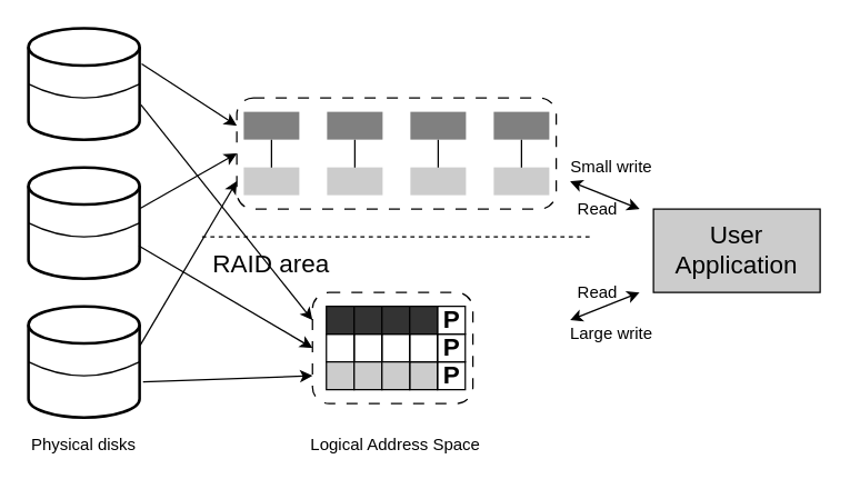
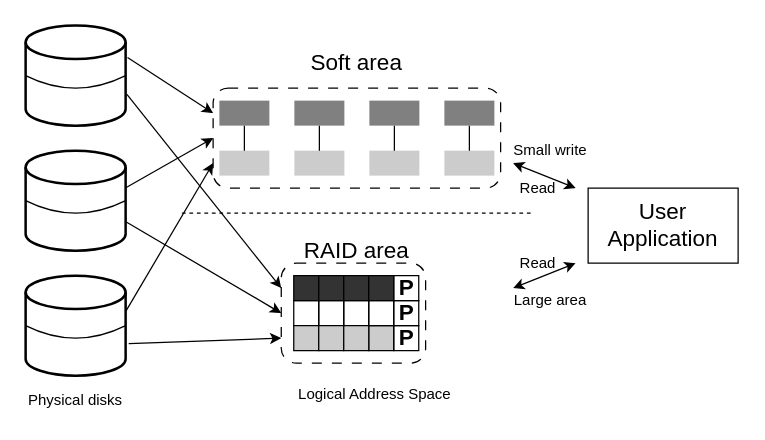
  <mxCell id="0" />
  <mxCell id="1" parent="0" />
  <mxCell id="2" value="" style="curved=1;endArrow=none;html=1;rounded=0;endFill=0;exitX=0;exitY=0.5;exitDx=0;exitDy=0;exitPerimeter=0;entryX=1;entryY=0.5;entryDx=0;entryDy=0;entryPerimeter=0;" edge="1" parent="1" source="3" target="3"><mxGeometry width="50" height="50" relative="1" as="geometry"><mxPoint x="180" y="170" as="sourcePoint" /><mxPoint x="280" y="170" as="targetPoint" /><Array as="points"><mxPoint x="60" y="80" /></Array></mxGeometry></mxCell>
  <mxCell id="3" value="" style="strokeWidth=2;html=1;shape=mxgraph.flowchart.database;whiteSpace=wrap;fillColor=none;" vertex="1" parent="1"><mxGeometry x="20" y="20" width="80" height="80" as="geometry" /></mxCell>
  <mxCell id="4" value="" style="curved=1;endArrow=none;html=1;rounded=0;endFill=0;exitX=0;exitY=0.5;exitDx=0;exitDy=0;exitPerimeter=0;entryX=1;entryY=0.5;entryDx=0;entryDy=0;entryPerimeter=0;" edge="1" parent="1" source="5" target="5"><mxGeometry width="50" height="50" relative="1" as="geometry"><mxPoint x="180" y="270" as="sourcePoint" /><mxPoint x="280" y="270" as="targetPoint" /><Array as="points"><mxPoint x="60" y="180" /></Array></mxGeometry></mxCell>
  <mxCell id="5" value="" style="strokeWidth=2;html=1;shape=mxgraph.flowchart.database;whiteSpace=wrap;fillColor=none;" vertex="1" parent="1"><mxGeometry x="20" y="120" width="80" height="80" as="geometry" /></mxCell>
  <mxCell id="6" value="" style="curved=1;endArrow=none;html=1;rounded=0;endFill=0;exitX=0;exitY=0.5;exitDx=0;exitDy=0;exitPerimeter=0;entryX=1;entryY=0.5;entryDx=0;entryDy=0;entryPerimeter=0;" edge="1" parent="1" source="7" target="7"><mxGeometry width="50" height="50" relative="1" as="geometry"><mxPoint x="180" y="370" as="sourcePoint" /><mxPoint x="280" y="370" as="targetPoint" /><Array as="points"><mxPoint x="60" y="280" /></Array></mxGeometry></mxCell>
  <mxCell id="7" value="" style="strokeWidth=2;html=1;shape=mxgraph.flowchart.database;whiteSpace=wrap;fillColor=none;" vertex="1" parent="1"><mxGeometry x="20" y="220" width="80" height="80" as="geometry" /></mxCell>
  <mxCell id="8" value="" style="rounded=0;whiteSpace=wrap;html=1;strokeColor=none;gradientColor=none;fillColor=#808080;" vertex="1" parent="1"><mxGeometry x="175" y="80" width="40" height="20" as="geometry" /></mxCell>
  <mxCell id="9" value="" style="rounded=0;whiteSpace=wrap;html=1;strokeColor=none;gradientColor=none;fillColor=#CCCCCC;" vertex="1" parent="1"><mxGeometry x="175" y="120" width="40" height="20" as="geometry" /></mxCell>
  <mxCell id="10" value="" style="endArrow=none;html=1;rounded=0;entryX=0.5;entryY=1;entryDx=0;entryDy=0;exitX=0.5;exitY=0;exitDx=0;exitDy=0;" edge="1" parent="1" source="9" target="8"><mxGeometry width="50" height="50" relative="1" as="geometry"><mxPoint x="215" y="160" as="sourcePoint" /><mxPoint x="265" y="110" as="targetPoint" /></mxGeometry></mxCell>
  <mxCell id="11" value="" style="rounded=0;whiteSpace=wrap;html=1;strokeColor=none;gradientColor=none;fillColor=#808080;" vertex="1" parent="1"><mxGeometry x="235" y="80" width="40" height="20" as="geometry" /></mxCell>
  <mxCell id="12" value="" style="rounded=0;whiteSpace=wrap;html=1;strokeColor=none;gradientColor=none;fillColor=#CCCCCC;" vertex="1" parent="1"><mxGeometry x="235" y="120" width="40" height="20" as="geometry" /></mxCell>
  <mxCell id="13" value="" style="endArrow=none;html=1;rounded=0;entryX=0.5;entryY=1;entryDx=0;entryDy=0;exitX=0.5;exitY=0;exitDx=0;exitDy=0;" edge="1" parent="1" source="12" target="11"><mxGeometry width="50" height="50" relative="1" as="geometry"><mxPoint x="275" y="160" as="sourcePoint" /><mxPoint x="325" y="110" as="targetPoint" /></mxGeometry></mxCell>
  <mxCell id="14" value="" style="rounded=0;whiteSpace=wrap;html=1;strokeColor=none;gradientColor=none;fillColor=#808080;" vertex="1" parent="1"><mxGeometry x="295" y="80" width="40" height="20" as="geometry" /></mxCell>
  <mxCell id="15" value="" style="rounded=0;whiteSpace=wrap;html=1;strokeColor=none;gradientColor=none;fillColor=#CCCCCC;" vertex="1" parent="1"><mxGeometry x="295" y="120" width="40" height="20" as="geometry" /></mxCell>
  <mxCell id="16" value="" style="endArrow=none;html=1;rounded=0;entryX=0.5;entryY=1;entryDx=0;entryDy=0;exitX=0.5;exitY=0;exitDx=0;exitDy=0;" edge="1" parent="1" source="15" target="14"><mxGeometry width="50" height="50" relative="1" as="geometry"><mxPoint x="335" y="160" as="sourcePoint" /><mxPoint x="385" y="110" as="targetPoint" /></mxGeometry></mxCell>
  <mxCell id="17" value="" style="rounded=0;whiteSpace=wrap;html=1;strokeColor=none;gradientColor=none;fillColor=#808080;" vertex="1" parent="1"><mxGeometry x="355" y="80" width="40" height="20" as="geometry" /></mxCell>
  <mxCell id="18" value="" style="rounded=0;whiteSpace=wrap;html=1;strokeColor=none;gradientColor=none;fillColor=#CCCCCC;" vertex="1" parent="1"><mxGeometry x="355" y="120" width="40" height="20" as="geometry" /></mxCell>
  <mxCell id="19" value="" style="endArrow=none;html=1;rounded=0;entryX=0.5;entryY=1;entryDx=0;entryDy=0;exitX=0.5;exitY=0;exitDx=0;exitDy=0;" edge="1" parent="1" source="18" target="17"><mxGeometry width="50" height="50" relative="1" as="geometry"><mxPoint x="395" y="160" as="sourcePoint" /><mxPoint x="445" y="110" as="targetPoint" /></mxGeometry></mxCell>
+ <mxCell id="20" value="Soft area" style="rounded=0;whiteSpace=wrap;html=1;fillColor=none;strokeColor=none;fontSize=18;" vertex="1" parent="1"><mxGeometry x="244.5" y="40" width="80" height="20" as="geometry" /></mxCell>
  <mxCell id="21" value="" style="rounded=0;whiteSpace=wrap;html=1;strokeColor=default;fillColor=#CCCCCC;" vertex="1" parent="1"><mxGeometry x="294.5" y="260" width="20" height="20" as="geometry" /></mxCell>
  <mxCell id="22" value="" style="rounded=0;whiteSpace=wrap;html=1;strokeColor=default;fillColor=#333333;" vertex="1" parent="1"><mxGeometry x="234.5" y="220" width="20" height="20" as="geometry" /></mxCell>
  <mxCell id="23" value="" style="rounded=0;whiteSpace=wrap;html=1;strokeColor=default;fillColor=none;fontSize=18;fontStyle=1" vertex="1" parent="1"><mxGeometry x="234.5" y="240" width="20" height="20" as="geometry" /></mxCell>
  <mxCell id="24" value="P" style="rounded=0;whiteSpace=wrap;html=1;strokeColor=default;fillColor=none;fontSize=18;fontStyle=1" vertex="1" parent="1"><mxGeometry x="314.5" y="220" width="20" height="20" as="geometry" /></mxCell>
- <mxCell id="25" value="RAID area" style="rounded=0;whiteSpace=wrap;html=1;fillColor=none;strokeColor=none;fontSize=18;" vertex="1" parent="1"><mxGeometry x="144.5" y="180" width="100" height="20" as="geometry" /></mxCell>
+ <mxCell id="25" value="RAID area" style="rounded=0;whiteSpace=wrap;html=1;fillColor=none;strokeColor=none;fontSize=18;" vertex="1" parent="1"><mxGeometry x="234.5" y="190" width="100" height="20" as="geometry" /></mxCell>
  <mxCell id="26" value="" style="rounded=0;whiteSpace=wrap;html=1;strokeColor=default;fillColor=#333333;" vertex="1" parent="1"><mxGeometry x="254.5" y="220" width="20" height="20" as="geometry" /></mxCell>
  <mxCell id="27" value="" style="rounded=0;whiteSpace=wrap;html=1;strokeColor=default;fillColor=#333333;" vertex="1" parent="1"><mxGeometry x="274.5" y="220" width="20" height="20" as="geometry" /></mxCell>
  <mxCell id="28" value="" style="rounded=0;whiteSpace=wrap;html=1;strokeColor=default;fillColor=#333333;" vertex="1" parent="1"><mxGeometry x="294.5" y="220" width="20" height="20" as="geometry" /></mxCell>
  <mxCell id="29" value="P" style="rounded=0;whiteSpace=wrap;html=1;strokeColor=default;fillColor=none;fontSize=18;fontStyle=1" vertex="1" parent="1"><mxGeometry x="314.5" y="260" width="20" height="20" as="geometry" /></mxCell>
  <mxCell id="30" value="P" style="rounded=0;whiteSpace=wrap;html=1;strokeColor=default;fillColor=none;fontSize=18;fontStyle=1" vertex="1" parent="1"><mxGeometry x="314.5" y="240" width="20" height="20" as="geometry" /></mxCell>
  <mxCell id="31" value="" style="rounded=0;whiteSpace=wrap;html=1;strokeColor=default;fillColor=none;fontSize=18;fontStyle=1" vertex="1" parent="1"><mxGeometry x="254.5" y="240" width="20" height="20" as="geometry" /></mxCell>
  <mxCell id="32" value="" style="rounded=0;whiteSpace=wrap;html=1;strokeColor=default;fillColor=none;fontSize=18;fontStyle=1" vertex="1" parent="1"><mxGeometry x="274.5" y="240" width="20" height="20" as="geometry" /></mxCell>
  <mxCell id="33" value="" style="rounded=0;whiteSpace=wrap;html=1;strokeColor=default;fillColor=none;fontSize=18;fontStyle=1" vertex="1" parent="1"><mxGeometry x="294.5" y="240" width="20" height="20" as="geometry" /></mxCell>
  <mxCell id="34" value="" style="rounded=0;whiteSpace=wrap;html=1;strokeColor=default;fillColor=#CCCCCC;" vertex="1" parent="1"><mxGeometry x="234.5" y="260" width="20" height="20" as="geometry" /></mxCell>
  <mxCell id="35" value="" style="rounded=0;whiteSpace=wrap;html=1;strokeColor=default;fillColor=#CCCCCC;" vertex="1" parent="1"><mxGeometry x="254.5" y="260" width="20" height="20" as="geometry" /></mxCell>
  <mxCell id="36" value="" style="rounded=0;whiteSpace=wrap;html=1;strokeColor=default;fillColor=#CCCCCC;" vertex="1" parent="1"><mxGeometry x="274.5" y="260" width="20" height="20" as="geometry" /></mxCell>
  <mxCell id="37" value="" style="endArrow=none;dashed=1;html=1;rounded=0;" edge="1" parent="1"><mxGeometry width="50" height="50" relative="1" as="geometry"><mxPoint x="145" y="170" as="sourcePoint" /><mxPoint x="425" y="170" as="targetPoint" /></mxGeometry></mxCell>
  <mxCell id="38" value="" style="rounded=1;whiteSpace=wrap;html=1;fillColor=none;dashed=1;dashPattern=8 8;" vertex="1" parent="1"><mxGeometry x="170" y="70" width="230" height="80" as="geometry" /></mxCell>
  <mxCell id="39" value="" style="endArrow=classic;html=1;rounded=0;exitX=1.019;exitY=0.319;exitDx=0;exitDy=0;exitPerimeter=0;entryX=0;entryY=0.25;entryDx=0;entryDy=0;" edge="1" parent="1" source="3" target="38"><mxGeometry width="50" height="50" relative="1" as="geometry"><mxPoint x="320" y="320" as="sourcePoint" /><mxPoint x="370" y="270" as="targetPoint" /></mxGeometry></mxCell>
  <mxCell id="40" value="" style="rounded=1;whiteSpace=wrap;html=1;fillColor=none;dashed=1;dashPattern=8 8;" vertex="1" parent="1"><mxGeometry x="224.5" y="210" width="115.5" height="80" as="geometry" /></mxCell>
  <mxCell id="41" value="" style="endArrow=classic;html=1;rounded=0;exitX=1.006;exitY=0.369;exitDx=0;exitDy=0;exitPerimeter=0;entryX=0;entryY=0.5;entryDx=0;entryDy=0;" edge="1" parent="1" source="5" target="38"><mxGeometry width="50" height="50" relative="1" as="geometry"><mxPoint x="320" y="320" as="sourcePoint" /><mxPoint x="370" y="270" as="targetPoint" /></mxGeometry></mxCell>
  <mxCell id="42" value="" style="endArrow=classic;html=1;rounded=0;exitX=1.006;exitY=0.35;exitDx=0;exitDy=0;exitPerimeter=0;entryX=0;entryY=0.75;entryDx=0;entryDy=0;" edge="1" parent="1" source="7" target="38"><mxGeometry width="50" height="50" relative="1" as="geometry"><mxPoint x="320" y="320" as="sourcePoint" /><mxPoint x="370" y="270" as="targetPoint" /></mxGeometry></mxCell>
  <mxCell id="43" value="" style="endArrow=classic;html=1;rounded=0;exitX=1.031;exitY=0.681;exitDx=0;exitDy=0;exitPerimeter=0;entryX=0;entryY=0.75;entryDx=0;entryDy=0;" edge="1" parent="1" source="7" target="40"><mxGeometry width="50" height="50" relative="1" as="geometry"><mxPoint x="320" y="320" as="sourcePoint" /><mxPoint x="370" y="270" as="targetPoint" /></mxGeometry></mxCell>
  <mxCell id="44" value="" style="endArrow=classic;html=1;rounded=0;exitX=0.994;exitY=0.706;exitDx=0;exitDy=0;exitPerimeter=0;entryX=0;entryY=0.5;entryDx=0;entryDy=0;" edge="1" parent="1" source="5" target="40"><mxGeometry width="50" height="50" relative="1" as="geometry"><mxPoint x="320" y="320" as="sourcePoint" /><mxPoint x="370" y="270" as="targetPoint" /></mxGeometry></mxCell>
  <mxCell id="45" value="" style="endArrow=classic;html=1;rounded=0;exitX=1.013;exitY=0.688;exitDx=0;exitDy=0;exitPerimeter=0;entryX=0;entryY=0.25;entryDx=0;entryDy=0;" edge="1" parent="1" source="3" target="40"><mxGeometry width="50" height="50" relative="1" as="geometry"><mxPoint x="320" y="320" as="sourcePoint" /><mxPoint x="370" y="270" as="targetPoint" /></mxGeometry></mxCell>
- <mxCell id="46" value="User Application" style="rounded=0;whiteSpace=wrap;html=1;fontSize=18;fillColor=#cccccc;" vertex="1" parent="1"><mxGeometry x="470" y="150" width="120" height="60" as="geometry" /></mxCell>
+ <mxCell id="46" value="User Application" style="rounded=0;whiteSpace=wrap;html=1;fontSize=18;" vertex="1" parent="1"><mxGeometry x="470" y="150" width="120" height="60" as="geometry" /></mxCell>
  <mxCell id="47" value="" style="endArrow=classic;startArrow=classic;html=1;rounded=0;" edge="1" parent="1"><mxGeometry width="50" height="50" relative="1" as="geometry"><mxPoint x="410" y="230" as="sourcePoint" /><mxPoint x="460" y="210" as="targetPoint" /></mxGeometry></mxCell>
  <mxCell id="48" value="" style="endArrow=classic;startArrow=classic;html=1;rounded=0;" edge="1" parent="1"><mxGeometry width="50" height="50" relative="1" as="geometry"><mxPoint x="410" y="130" as="sourcePoint" /><mxPoint x="460" y="150" as="targetPoint" /></mxGeometry></mxCell>
  <mxCell id="49" value="Small write" style="rounded=0;whiteSpace=wrap;html=1;fillColor=none;strokeColor=none;" vertex="1" parent="1"><mxGeometry x="400" y="110" width="80" height="20" as="geometry" /></mxCell>
- <mxCell id="50" value="Large write" style="rounded=0;whiteSpace=wrap;html=1;fillColor=none;strokeColor=none;" vertex="1" parent="1"><mxGeometry x="400" y="230" width="80" height="20" as="geometry" /></mxCell>
+ <mxCell id="50" value="Large area" style="rounded=0;whiteSpace=wrap;html=1;fillColor=none;strokeColor=none;" vertex="1" parent="1"><mxGeometry x="400" y="230" width="80" height="20" as="geometry" /></mxCell>
  <mxCell id="51" value="Read" style="rounded=0;whiteSpace=wrap;html=1;fillColor=none;strokeColor=none;" vertex="1" parent="1"><mxGeometry x="410" y="200" width="40" height="20" as="geometry" /></mxCell>
  <mxCell id="52" value="Read" style="rounded=0;whiteSpace=wrap;html=1;fillColor=none;strokeColor=none;" vertex="1" parent="1"><mxGeometry x="410" y="140" width="40" height="20" as="geometry" /></mxCell>
  <mxCell id="53" value="Physical disks&lt;span style=&quot;color: rgba(0, 0, 0, 0); font-family: monospace; font-size: 0px; text-align: start; text-wrap: nowrap;&quot;&gt;%3CmxGraphModel%3E%3Croot%3E%3CmxCell%20id%3D%220%22%2F%3E%3CmxCell%20id%3D%221%22%20parent%3D%220%22%2F%3E%3CmxCell%20id%3D%222%22%20value%3D%22Large%20write%22%20style%3D%22rounded%3D0%3BwhiteSpace%3Dwrap%3Bhtml%3D1%3BfillColor%3Dnone%3BstrokeColor%3Dnone%3B%22%20vertex%3D%221%22%20parent%3D%221%22%3E%3CmxGeometry%20x%3D%22390%22%20y%3D%22220%22%20width%3D%2280%22%20height%3D%2220%22%20as%3D%22geometry%22%2F%3E%3C%2FmxCell%3E%3C%2Froot%3E%3C%2FmxGraphModel%3E&lt;/span&gt;" style="rounded=0;whiteSpace=wrap;html=1;fillColor=none;strokeColor=none;" vertex="1" parent="1"><mxGeometry x="20" y="310" width="80" height="20" as="geometry" /></mxCell>
- <mxCell id="54" value="Logical Address Space" style="rounded=0;whiteSpace=wrap;html=1;fillColor=none;strokeColor=none;" vertex="1" parent="1"><mxGeometry x="222" y="310" width="125" height="20" as="geometry" /></mxCell>
+ <mxCell id="54" value="Logical Address Space" style="rounded=0;whiteSpace=wrap;html=1;fillColor=none;strokeColor=none;" vertex="1" parent="1"><mxGeometry x="237" y="305" width="125" height="20" as="geometry" /></mxCell>
